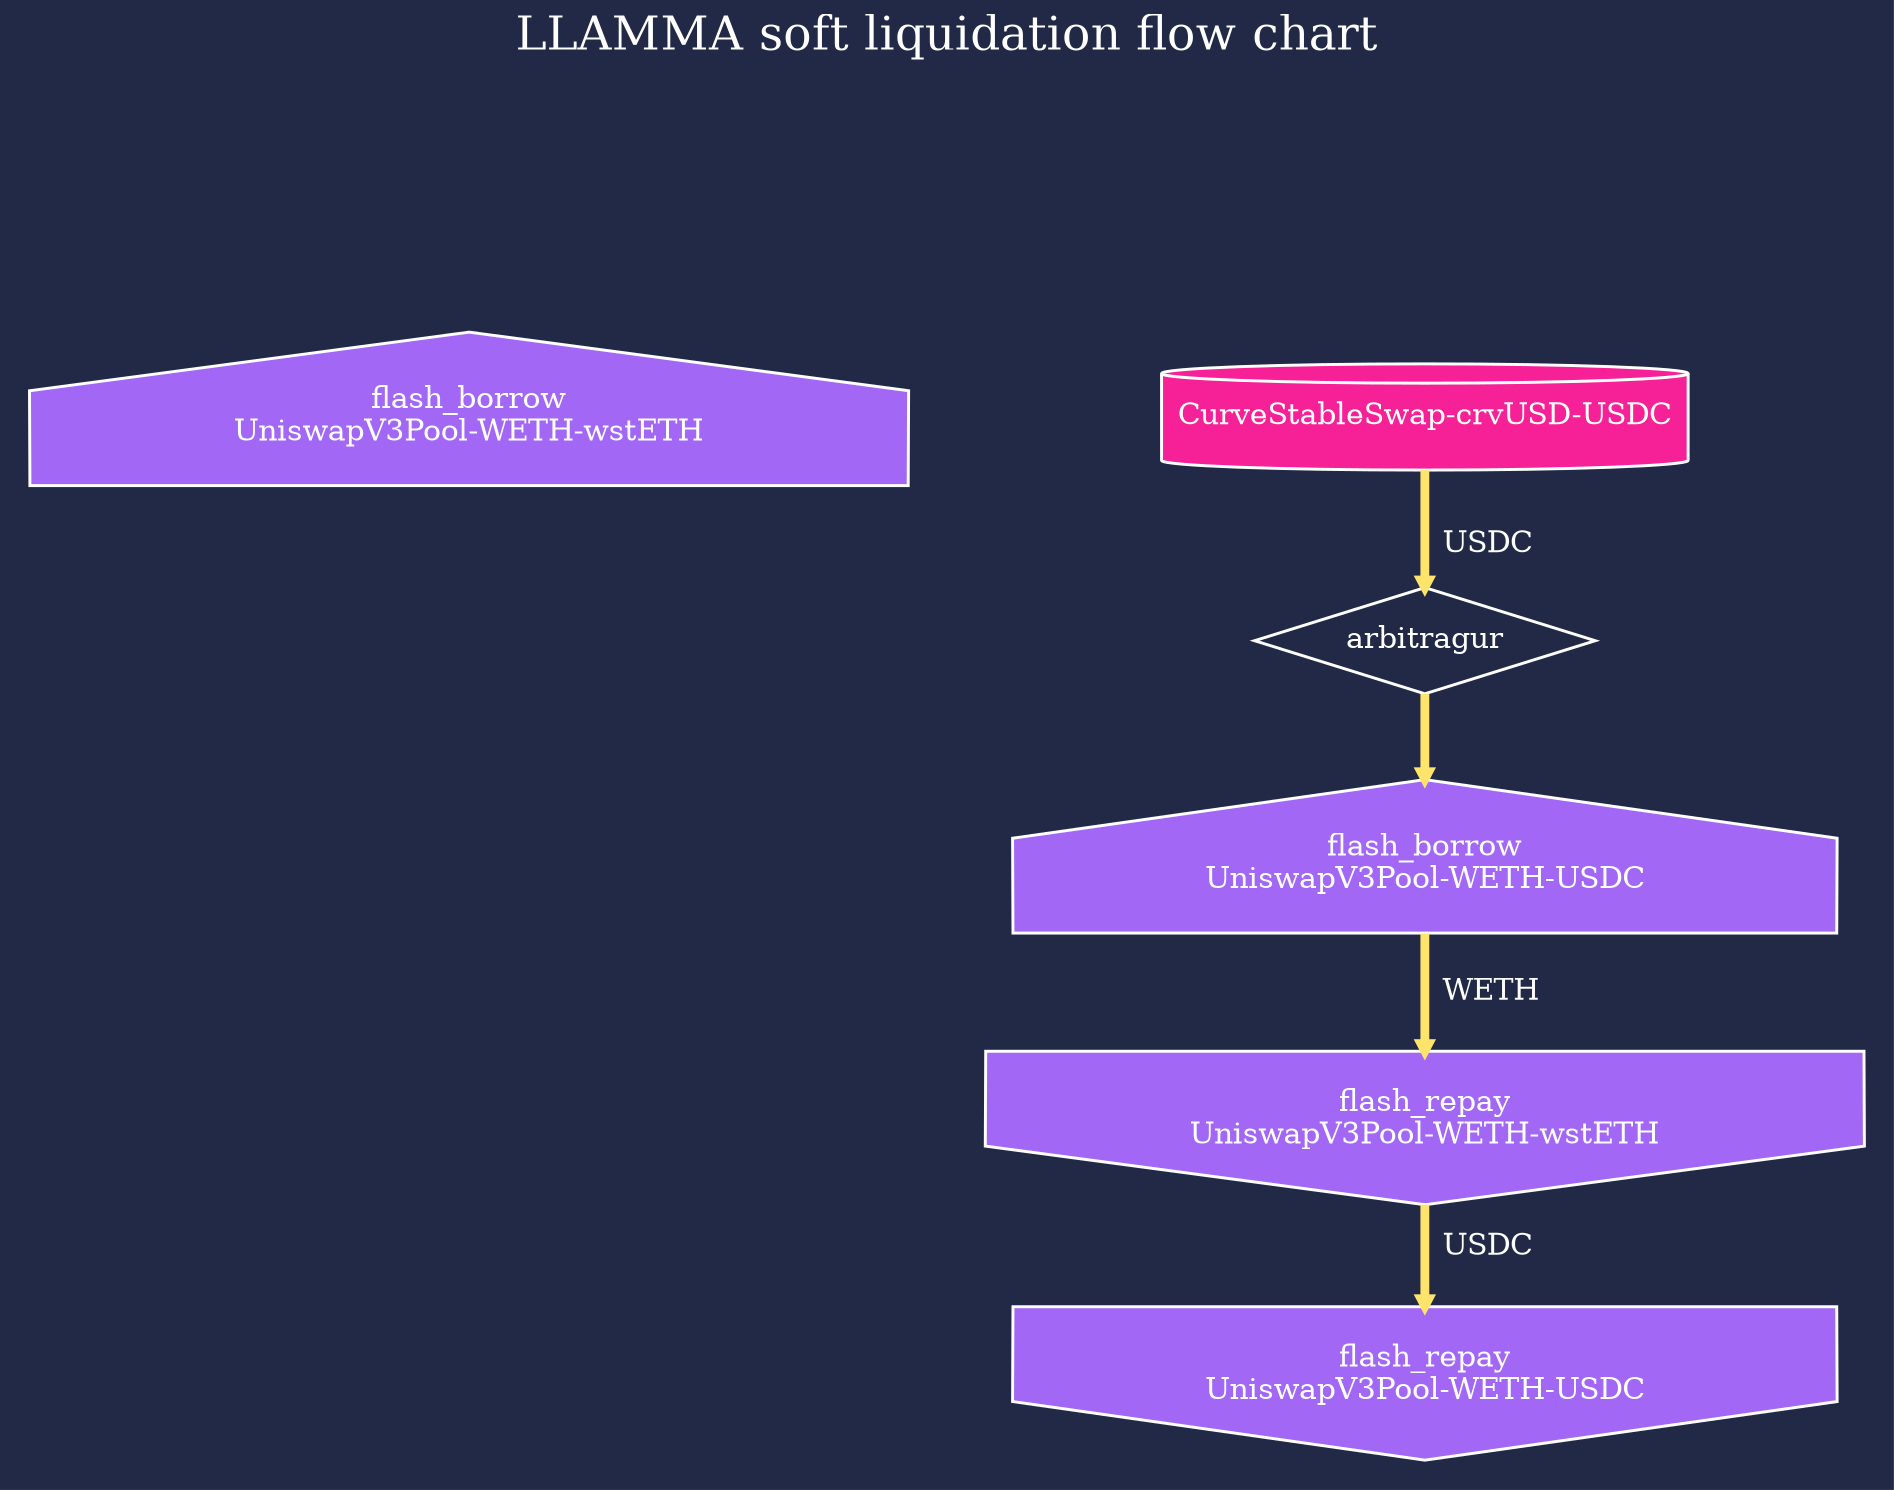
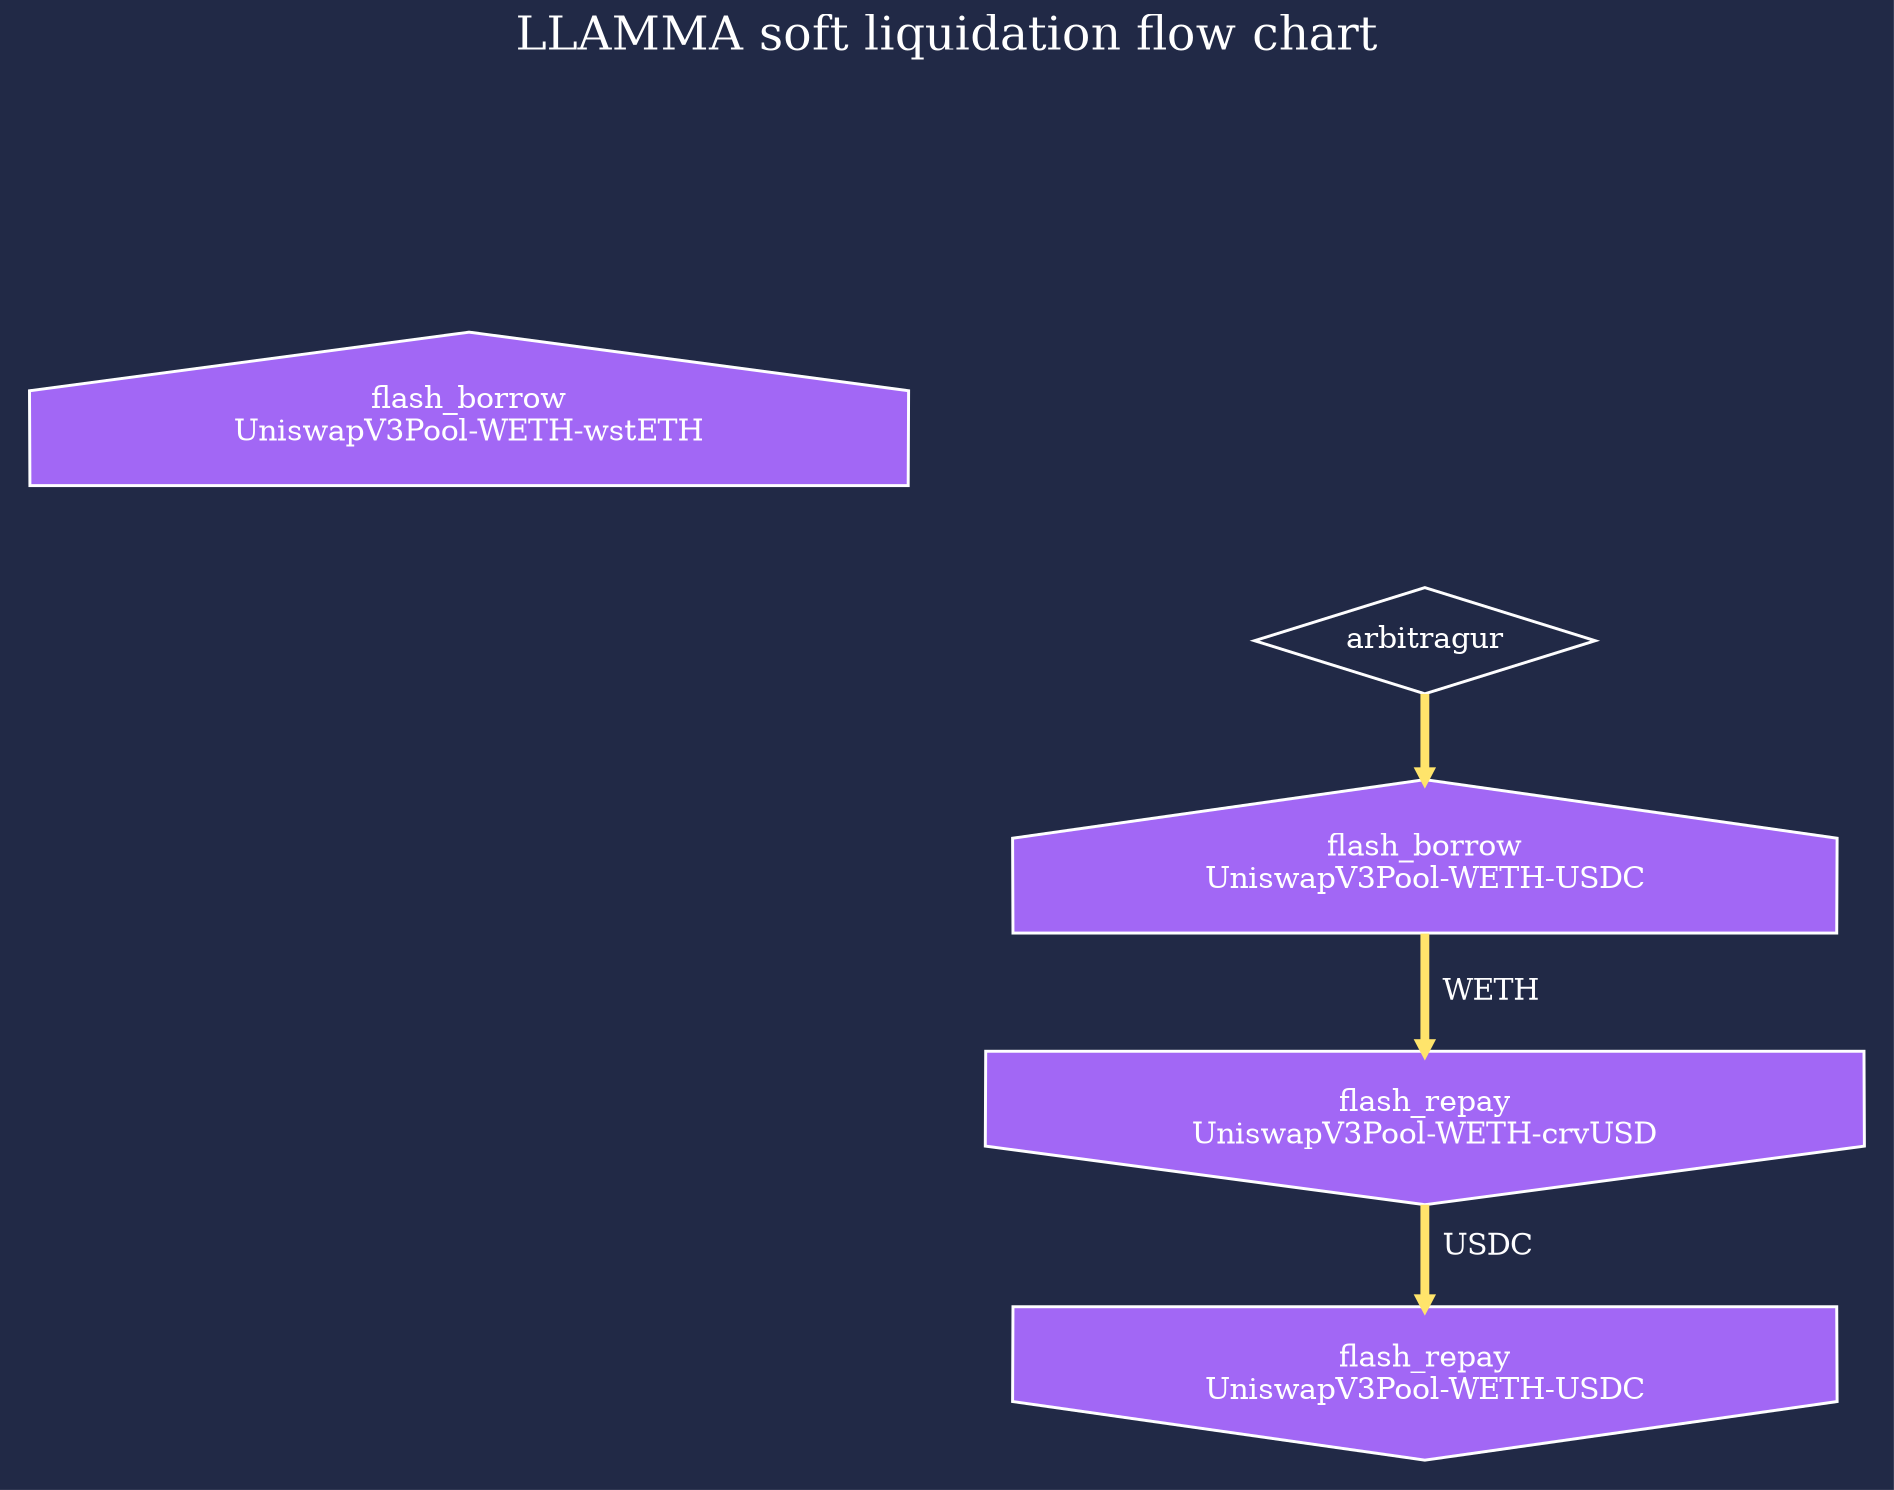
  strict digraph {
    bgcolor="#212946"
    cluster=true
    compound=true
    fontcolor=white
    fontsize=32
    label="LLAMMA soft liquidation flow chart\n\n"
    labelloc=t
    rankdir=TB
    node [color="#fefeff" fillcolor="#A267F5" fixedsize=False fontcolor=white fontsize=20 margin=0.15 penwidth=2 shape=house style="filled,setlinewidth(3)"]
    edge [arrowsize=0.5 color="#ffe46b" fontcolor="#fefeff" fontsize=20 minlen=1.5 penwidth=6 style="filled,setlinewidth(3)" weight=10]
    n1 [height=1 label="flash_borrow\nUniswapV3Pool-WETH-wstETH" width=1.5]
    llamma_right_arrow [fillcolor=transparent fixedsize=true height=0 shape=point style=invis width=1.5]
    llamma_left_arrow [fillcolor=transparent fixedsize=true height=0 shape=point style=invis width=1.5]
-   n4 [fillcolor="#f62196" height=1 label="CurveStableSwap-crvUSD-USDC" shape=cylinder width=1.5]
    n5 [fillcolor=transparent height=1 label=arbitragur shape=diamond width=1.5]
    n6 [height=1 label="flash_borrow\nUniswapV3Pool-WETH-USDC" width=1.5]
-   n7 [height=1 label="flash_repay\nUniswapV3Pool-WETH-wstETH" shape=invhouse width=1.5]
+   n7 [height=1 label="flash_repay\nUniswapV3Pool-WETH-crvUSD" shape=invhouse width=1.5]
    n8 [height=1 label="flash_repay\nUniswapV3Pool-WETH-USDC" shape=invhouse width=1.5]
    subgraph sub_1 {
      color="#fefeff"
      fillcolor=transparent
      label="Token in"
      penwidth=2
      n1
    }
    subgraph sub_2 {
      cluster=false
      color="#fefeff"
      fillcolor=transparent
      label="Soft-Liquidation"
      penwidth=2
      rank=same
      llamma_right_arrow
      llamma_left_arrow
    }
    subgraph sub_3 {
      color="#fefeff"
      fillcolor=transparent
      label="Token out"
      penwidth=2
-     n4
      n5
      n6
      n7
      n8
    }
-   n4 -> n5 [label="  USDC  "]
    n5 -> n6 [label="    "]
    n6 -> n7 [label="  WETH  "]
    n7 -> n8 [label="  USDC  "]
  }
